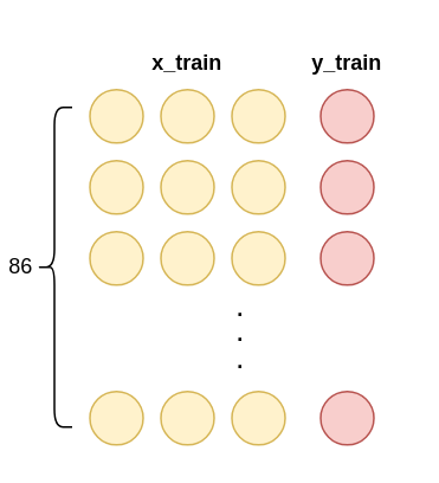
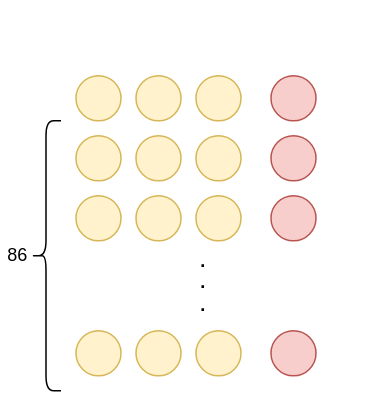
  <mxCell id="0" />
  <mxCell id="1" parent="0" />
  <mxCell id="2" value="" style="ellipse;whiteSpace=wrap;html=1;fillColor=#fff2cc;strokeColor=#d6b656;" vertex="1" parent="1"><mxGeometry x="50" y="50" width="30" height="30" as="geometry" /></mxCell>
  <mxCell id="3" value="" style="ellipse;whiteSpace=wrap;html=1;fillColor=#fff2cc;strokeColor=#d6b656;" vertex="1" parent="1"><mxGeometry x="90" y="50" width="30" height="30" as="geometry" /></mxCell>
  <mxCell id="4" value="" style="ellipse;whiteSpace=wrap;html=1;fillColor=#fff2cc;strokeColor=#d6b656;" vertex="1" parent="1"><mxGeometry x="130" y="50" width="30" height="30" as="geometry" /></mxCell>
  <mxCell id="5" value="" style="ellipse;whiteSpace=wrap;html=1;fillColor=#f8cecc;strokeColor=#b85450;" vertex="1" parent="1"><mxGeometry x="180" y="50" width="30" height="30" as="geometry" /></mxCell>
  <mxCell id="6" value="" style="ellipse;whiteSpace=wrap;html=1;fillColor=#fff2cc;strokeColor=#d6b656;" vertex="1" parent="1"><mxGeometry x="50" y="90" width="30" height="30" as="geometry" /></mxCell>
  <mxCell id="7" value="" style="ellipse;whiteSpace=wrap;html=1;fillColor=#fff2cc;strokeColor=#d6b656;" vertex="1" parent="1"><mxGeometry x="90" y="90" width="30" height="30" as="geometry" /></mxCell>
  <mxCell id="8" value="" style="ellipse;whiteSpace=wrap;html=1;fillColor=#fff2cc;strokeColor=#d6b656;" vertex="1" parent="1"><mxGeometry x="130" y="90" width="30" height="30" as="geometry" /></mxCell>
  <mxCell id="9" value="" style="ellipse;whiteSpace=wrap;html=1;fillColor=#f8cecc;strokeColor=#b85450;" vertex="1" parent="1"><mxGeometry x="180" y="90" width="30" height="30" as="geometry" /></mxCell>
  <mxCell id="10" value="" style="ellipse;whiteSpace=wrap;html=1;fillColor=#fff2cc;strokeColor=#d6b656;" vertex="1" parent="1"><mxGeometry x="50" y="130" width="30" height="30" as="geometry" /></mxCell>
  <mxCell id="11" value="" style="ellipse;whiteSpace=wrap;html=1;fillColor=#fff2cc;strokeColor=#d6b656;" vertex="1" parent="1"><mxGeometry x="90" y="130" width="30" height="30" as="geometry" /></mxCell>
  <mxCell id="12" value="" style="ellipse;whiteSpace=wrap;html=1;fillColor=#fff2cc;strokeColor=#d6b656;" vertex="1" parent="1"><mxGeometry x="130" y="130" width="30" height="30" as="geometry" /></mxCell>
  <mxCell id="13" value="" style="ellipse;whiteSpace=wrap;html=1;fillColor=#f8cecc;strokeColor=#b85450;" vertex="1" parent="1"><mxGeometry x="180" y="130" width="30" height="30" as="geometry" /></mxCell>
- <mxCell id="14" value="x_train" style="text;html=1;align=center;verticalAlign=middle;whiteSpace=wrap;rounded=0;fontStyle=1" vertex="1" parent="1"><mxGeometry x="75" y="20" width="60" height="30" as="geometry" /></mxCell>
- <mxCell id="15" value="y_train" style="text;html=1;align=center;verticalAlign=middle;whiteSpace=wrap;rounded=0;fontStyle=1" vertex="1" parent="1"><mxGeometry x="165" y="20" width="60" height="30" as="geometry" /></mxCell>
  <mxCell id="16" value="" style="ellipse;whiteSpace=wrap;html=1;fillColor=#fff2cc;strokeColor=#d6b656;" vertex="1" parent="1"><mxGeometry x="50" y="220" width="30" height="30" as="geometry" /></mxCell>
  <mxCell id="17" value="" style="ellipse;whiteSpace=wrap;html=1;fillColor=#fff2cc;strokeColor=#d6b656;" vertex="1" parent="1"><mxGeometry x="90" y="220" width="30" height="30" as="geometry" /></mxCell>
  <mxCell id="18" value="" style="ellipse;whiteSpace=wrap;html=1;fillColor=#fff2cc;strokeColor=#d6b656;" vertex="1" parent="1"><mxGeometry x="130" y="220" width="30" height="30" as="geometry" /></mxCell>
  <mxCell id="19" value="" style="ellipse;whiteSpace=wrap;html=1;fillColor=#f8cecc;strokeColor=#b85450;" vertex="1" parent="1"><mxGeometry x="180" y="220" width="30" height="30" as="geometry" /></mxCell>
  <mxCell id="20" value=".&lt;div&gt;.&lt;/div&gt;&lt;div&gt;.&lt;/div&gt;&lt;div&gt;&lt;br&gt;&lt;/div&gt;" style="text;html=1;align=center;verticalAlign=middle;whiteSpace=wrap;rounded=0;fontStyle=1" vertex="1" parent="1"><mxGeometry x="120" y="170" width="30" height="50" as="geometry" /></mxCell>
- <mxCell id="21" value="86" style="shape=curlyBracket;whiteSpace=wrap;html=1;rounded=1;labelPosition=left;verticalLabelPosition=middle;align=right;verticalAlign=middle;" vertex="1" parent="1"><mxGeometry x="20" y="60" width="20" height="180" as="geometry" /></mxCell>
+ <mxCell id="21" value="86" style="shape=curlyBracket;whiteSpace=wrap;html=1;rounded=1;labelPosition=left;verticalLabelPosition=middle;align=right;verticalAlign=middle;" vertex="1" parent="1"><mxGeometry x="20" y="80" width="20" height="180" as="geometry" /></mxCell>
